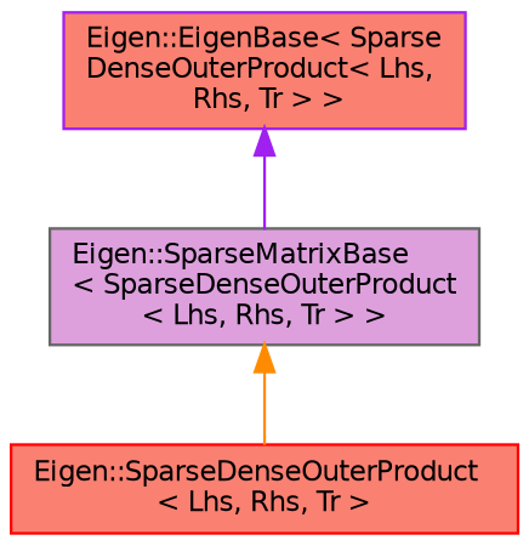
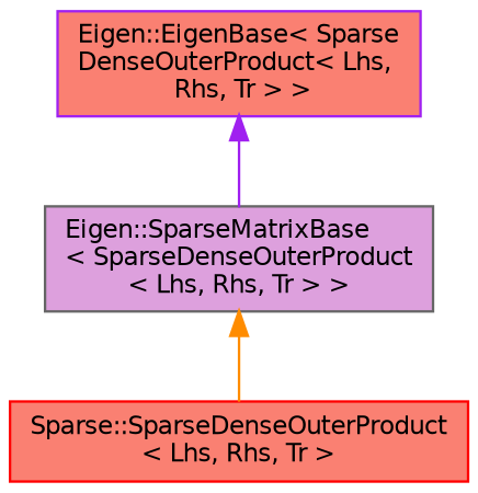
  digraph {
    node [fillcolor=salmon fontname=Helvetica fontsize=10 shape=record style=filled]
    edge [dir=back fontname=Helvetica fontsize=10 labelfontname=Helvetica labelfontsize=10 style=solid]
-   n1 [color=red fontcolor=black height=0.2 label="Eigen::SparseDenseOuterProduct\l\< Lhs, Rhs, Tr \>" width=0.4]
+   n1 [color=red fontcolor=black height=0.2 label="Sparse::SparseDenseOuterProduct\l\< Lhs, Rhs, Tr \>" width=0.4]
    n2 [color=gray40 fillcolor=plum height=0.2 label="Eigen::SparseMatrixBase\l\< SparseDenseOuterProduct\l\< Lhs, Rhs, Tr \> \>" width=0.4]
    n3 [color=purple height=0.2 label="Eigen::EigenBase\< Sparse\lDenseOuterProduct\< Lhs,\l Rhs, Tr \> \>" width=0.4]
    n2 -> n1 [color=darkorange]
    n3 -> n2 [color=purple]
  }
